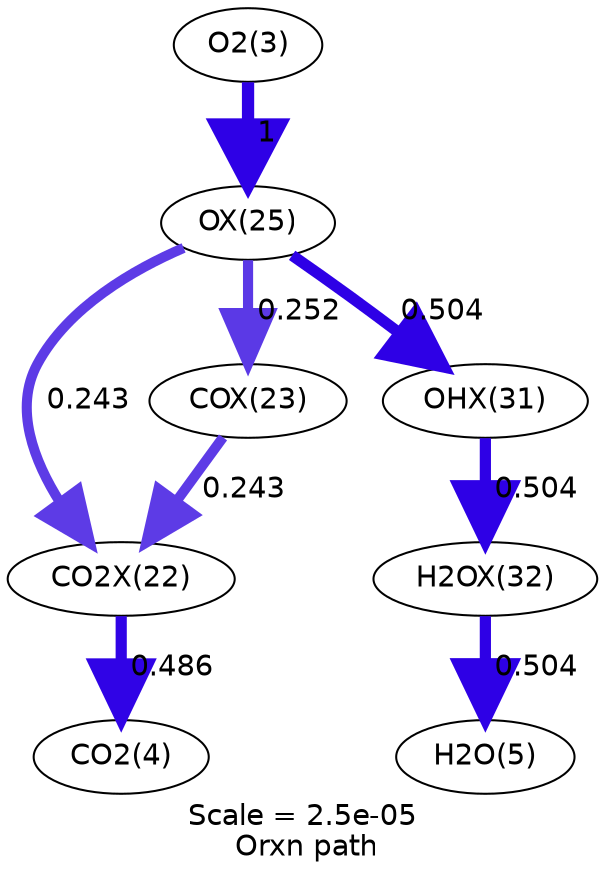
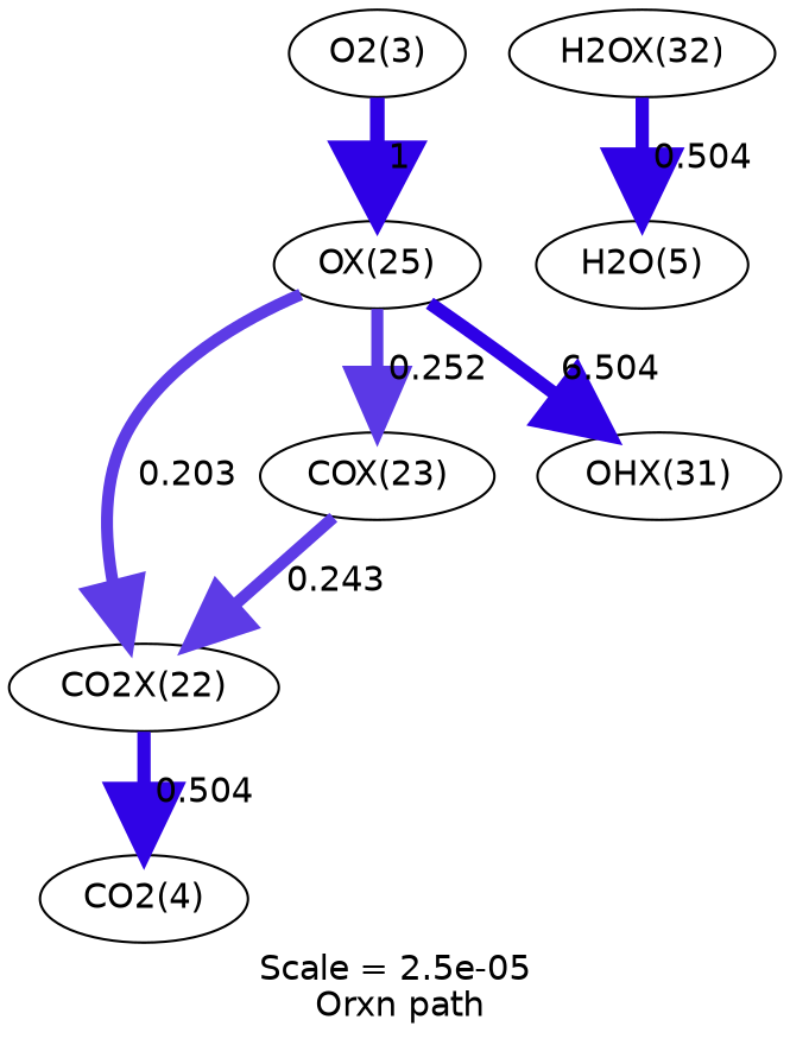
  digraph {
    fontname=Helvetica
    label="Scale = 2.5e-05\l Orxn path"
    node [fontname=Helvetica]
    edge [arrowsize=2.74 color="0.7, 1, 0.9" fontname=Helvetica penwidth=5.48]
    n1 [label="CO2X(22)"]
    n2 [label="CO2(4)"]
    n3 [label="COX(23)"]
    n4 [label="OX(25)"]
    n5 [label="OHX(31)"]
    n6 [label="H2OX(32)"]
    n7 [label="O2(3)"]
    n8 [label="H2O(5)"]
-   n1 -> n2 [arrowsize=2.73 color="0.7, 0.986, 0.9" label=" 0.486" penwidth=5.46]
+   n1 -> n2 [arrowsize=2.73 color="0.7, 0.986, 0.9" label=" 0.504" penwidth=5.46]
    n3 -> n1 [arrowsize=2.47 color="0.7, 0.743, 0.9" label=" 0.243" penwidth=4.93]
-   n4 -> n1 [arrowsize=2.47 color="0.7, 0.743, 0.9" label=" 0.243" penwidth=4.93]
+   n4 -> n1 [arrowsize=2.47 color="0.7, 0.743, 0.9" label=" 0.203" penwidth=4.93]
    n4 -> n3 [arrowsize=2.48 color="0.7, 0.752, 0.9" label=" 0.252" penwidth=4.96]
-   n4 -> n5 [label=" 0.504"]
-   n5 -> n6 [label=" 0.504"]
+   n4 -> n5 [label=" 6.504"]
    n6 -> n8 [label=" 0.504"]
    n7 -> n4 [arrowsize=3 color="0.7, 1.5, 0.9" label=" 1" penwidth=6]
  }
